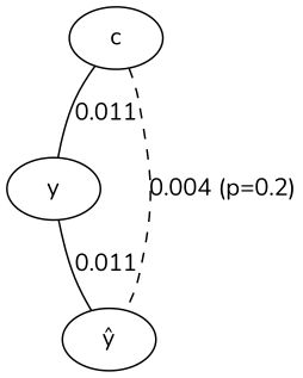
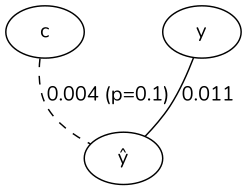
  graph {
    fontname=Nunito
    rankdir=TB
    node [fontname=Nunito]
    edge [fontname=Nunito]
    n1 [label=c]
    n2 [label=y]
    n3 [label=<y&#770;>]
-   n1 -- n2 [label=0.011]
-   n1 -- n3 [label="0.004 (p=0.2)" style=dashed]
+   n1 -- n3 [label="0.004 (p=0.1)" style=dashed]
    n2 -- n3 [label=0.011]
  }
